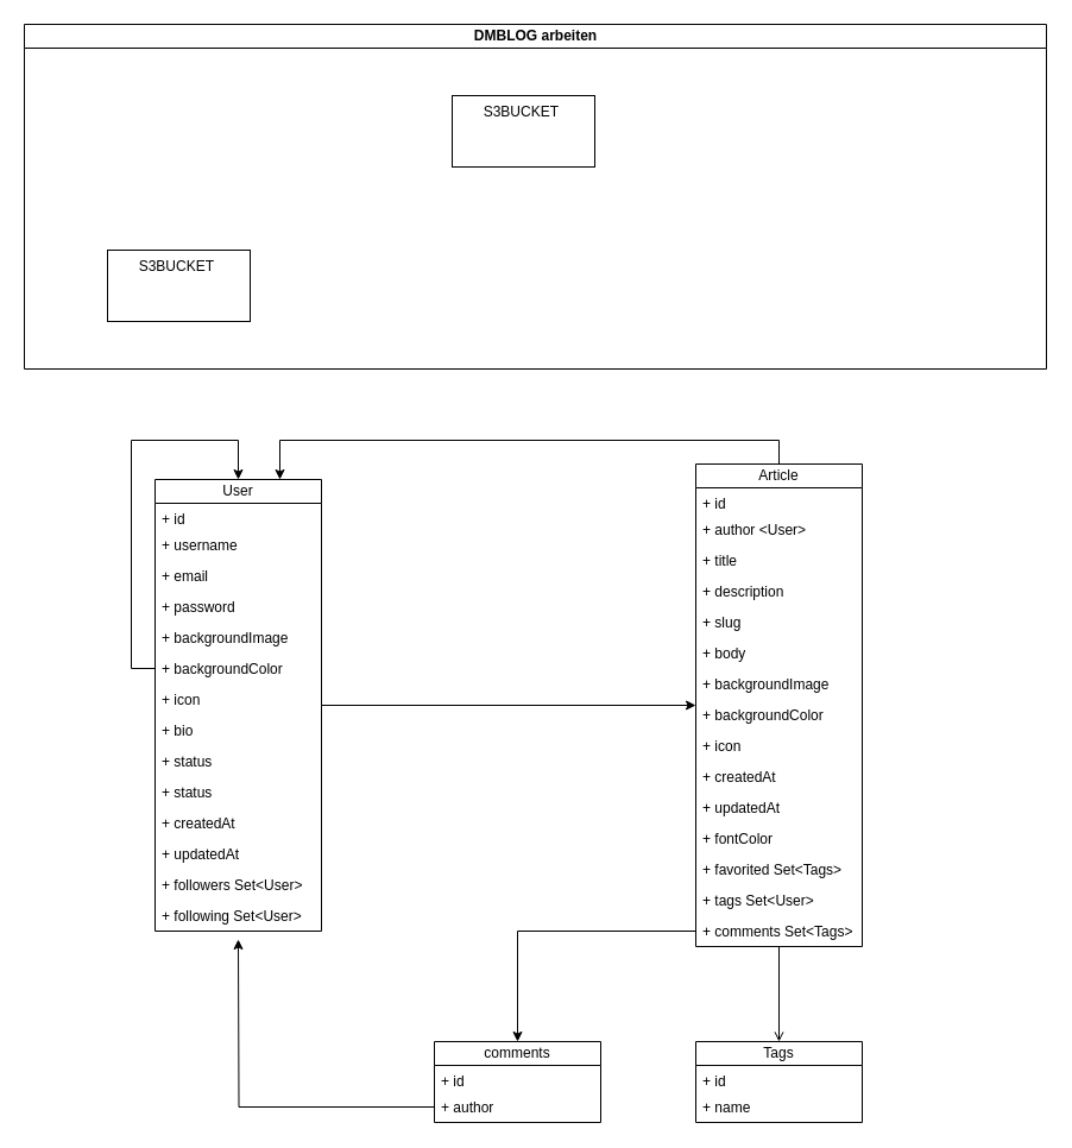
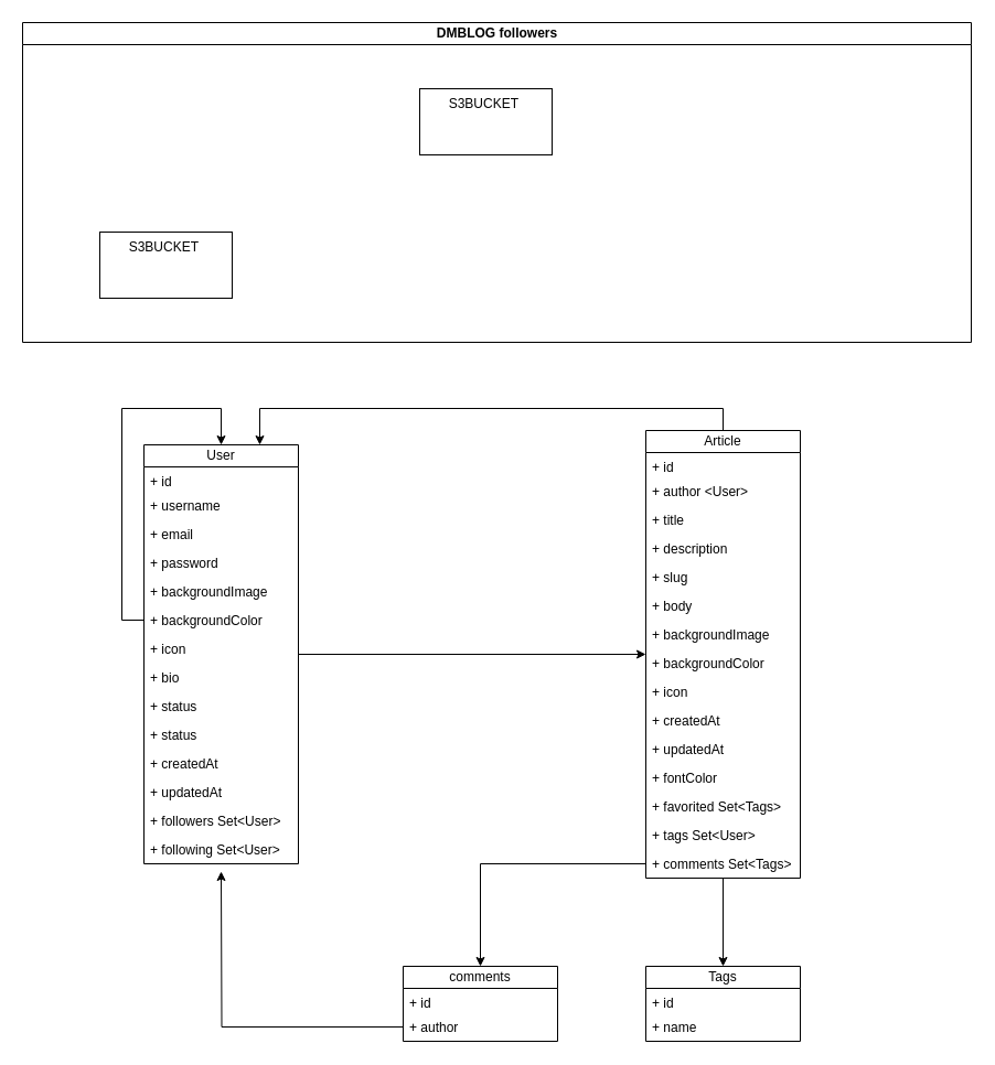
  <mxCell id="0" />
  <mxCell id="1" parent="0" />
- <mxCell id="2" value="DMBLOG arbeiten" style="swimlane;html=1;startSize=20;horizontal=1;containerType=tree;glass=0;" parent="1" vertex="1"><mxGeometry x="20" y="20" width="860" height="290" as="geometry" /></mxCell>
+ <mxCell id="2" value="DMBLOG followers" style="swimlane;html=1;startSize=20;horizontal=1;containerType=tree;glass=0;" parent="1" vertex="1"><mxGeometry x="20" y="20" width="860" height="290" as="geometry" /></mxCell>
  <mxCell id="3" value="S3BUCKET&amp;nbsp;" style="rounded=0;whiteSpace=wrap;html=1;verticalAlign=top;" vertex="1" parent="2"><mxGeometry x="70" y="190" width="120" height="60" as="geometry" /></mxCell>
  <mxCell id="4" value="S3BUCKET&amp;nbsp;" style="rounded=0;whiteSpace=wrap;html=1;verticalAlign=top;" vertex="1" parent="2"><mxGeometry x="360" y="60" width="120" height="60" as="geometry" /></mxCell>
  <mxCell id="5" value="" style="edgeStyle=orthogonalEdgeStyle;rounded=0;orthogonalLoop=1;jettySize=auto;html=1;" edge="1" parent="1" source="6" target="24"><mxGeometry relative="1" as="geometry" /></mxCell>
  <mxCell id="6" value="User" style="swimlane;fontStyle=0;childLayout=stackLayout;horizontal=1;startSize=20;fillColor=none;horizontalStack=0;resizeParent=1;resizeParentMax=0;resizeLast=0;collapsible=1;marginBottom=0;whiteSpace=wrap;html=1;" vertex="1" parent="1"><mxGeometry x="130" y="403" width="140" height="380" as="geometry"><mxRectangle x="340" y="390" width="70" height="30" as="alternateBounds" /></mxGeometry></mxCell>
  <mxCell id="7" value="+ id&lt;span style=&quot;color: rgba(0, 0, 0, 0); font-family: monospace; font-size: 0px; text-wrap: nowrap;&quot;&gt;%3CmxGraphModel%3E%3Croot%3E%3CmxCell%20id%3D%220%22%2F%3E%3CmxCell%20id%3D%221%22%20parent%3D%220%22%2F%3E%3CmxCell%20id%3D%222%22%20value%3D%22%2B%20Password%22%20style%3D%22text%3BstrokeColor%3Dnone%3BfillColor%3Dnone%3Balign%3Dleft%3BverticalAlign%3Dtop%3BspacingLeft%3D4%3BspacingRight%3D4%3Boverflow%3Dhidden%3Brotatable%3D0%3Bpoints%3D%5B%5B0%2C0.5%5D%2C%5B1%2C0.5%5D%5D%3BportConstraint%3Deastwest%3BwhiteSpace%3Dwrap%3Bhtml%3D1%3B%22%20vertex%3D%221%22%20parent%3D%221%22%3E%3CmxGeometry%20x%3D%22340%22%20y%3D%22458%22%20width%3D%22140%22%20height%3D%2226%22%20as%3D%22geometry%22%2F%3E%3C%2FmxCell%3E%3C%2Froot%3E%3C%2FmxGraphModel%3E&lt;/span&gt;" style="text;strokeColor=none;fillColor=none;align=left;verticalAlign=top;spacingLeft=4;spacingRight=4;overflow=hidden;rotatable=0;points=[[0,0.5],[1,0.5]];portConstraint=eastwest;whiteSpace=wrap;html=1;" vertex="1" parent="6"><mxGeometry y="20" width="140" height="22" as="geometry" /></mxCell>
  <mxCell id="8" value="+ username" style="text;strokeColor=none;fillColor=none;align=left;verticalAlign=top;spacingLeft=4;spacingRight=4;overflow=hidden;rotatable=0;points=[[0,0.5],[1,0.5]];portConstraint=eastwest;whiteSpace=wrap;html=1;" vertex="1" parent="6"><mxGeometry y="42" width="140" height="26" as="geometry" /></mxCell>
  <mxCell id="9" value="+ email" style="text;strokeColor=none;fillColor=none;align=left;verticalAlign=top;spacingLeft=4;spacingRight=4;overflow=hidden;rotatable=0;points=[[0,0.5],[1,0.5]];portConstraint=eastwest;whiteSpace=wrap;html=1;" vertex="1" parent="6"><mxGeometry y="68" width="140" height="26" as="geometry" /></mxCell>
  <mxCell id="10" value="+ password" style="text;strokeColor=none;fillColor=none;align=left;verticalAlign=top;spacingLeft=4;spacingRight=4;overflow=hidden;rotatable=0;points=[[0,0.5],[1,0.5]];portConstraint=eastwest;whiteSpace=wrap;html=1;" vertex="1" parent="6"><mxGeometry y="94" width="140" height="26" as="geometry" /></mxCell>
  <mxCell id="11" value="+ backgroundImage" style="text;strokeColor=none;fillColor=none;align=left;verticalAlign=top;spacingLeft=4;spacingRight=4;overflow=hidden;rotatable=0;points=[[0,0.5],[1,0.5]];portConstraint=eastwest;whiteSpace=wrap;html=1;" vertex="1" parent="6"><mxGeometry y="120" width="140" height="26" as="geometry" /></mxCell>
  <mxCell id="12" style="edgeStyle=orthogonalEdgeStyle;rounded=0;orthogonalLoop=1;jettySize=auto;html=1;" edge="1" parent="6" source="13" target="6"><mxGeometry relative="1" as="geometry"><Array as="points"><mxPoint x="-20" y="159" /><mxPoint x="-20" y="-33" /><mxPoint x="70" y="-33" /></Array></mxGeometry></mxCell>
  <mxCell id="13" value="+ backgroundColor" style="text;strokeColor=none;fillColor=none;align=left;verticalAlign=top;spacingLeft=4;spacingRight=4;overflow=hidden;rotatable=0;points=[[0,0.5],[1,0.5]];portConstraint=eastwest;whiteSpace=wrap;html=1;" vertex="1" parent="6"><mxGeometry y="146" width="140" height="26" as="geometry" /></mxCell>
  <mxCell id="14" value="+ icon" style="text;strokeColor=none;fillColor=none;align=left;verticalAlign=top;spacingLeft=4;spacingRight=4;overflow=hidden;rotatable=0;points=[[0,0.5],[1,0.5]];portConstraint=eastwest;whiteSpace=wrap;html=1;" vertex="1" parent="6"><mxGeometry y="172" width="140" height="26" as="geometry" /></mxCell>
  <mxCell id="15" value="+ bio" style="text;strokeColor=none;fillColor=none;align=left;verticalAlign=top;spacingLeft=4;spacingRight=4;overflow=hidden;rotatable=0;points=[[0,0.5],[1,0.5]];portConstraint=eastwest;whiteSpace=wrap;html=1;" vertex="1" parent="6"><mxGeometry y="198" width="140" height="26" as="geometry" /></mxCell>
  <mxCell id="16" value="+ status" style="text;strokeColor=none;fillColor=none;align=left;verticalAlign=top;spacingLeft=4;spacingRight=4;overflow=hidden;rotatable=0;points=[[0,0.5],[1,0.5]];portConstraint=eastwest;whiteSpace=wrap;html=1;" vertex="1" parent="6"><mxGeometry y="224" width="140" height="26" as="geometry" /></mxCell>
  <mxCell id="17" value="+ status" style="text;strokeColor=none;fillColor=none;align=left;verticalAlign=top;spacingLeft=4;spacingRight=4;overflow=hidden;rotatable=0;points=[[0,0.5],[1,0.5]];portConstraint=eastwest;whiteSpace=wrap;html=1;" vertex="1" parent="6"><mxGeometry y="250" width="140" height="26" as="geometry" /></mxCell>
  <mxCell id="18" value="+ createdAt" style="text;strokeColor=none;fillColor=none;align=left;verticalAlign=top;spacingLeft=4;spacingRight=4;overflow=hidden;rotatable=0;points=[[0,0.5],[1,0.5]];portConstraint=eastwest;whiteSpace=wrap;html=1;" vertex="1" parent="6"><mxGeometry y="276" width="140" height="26" as="geometry" /></mxCell>
  <mxCell id="19" value="+ updatedAt" style="text;strokeColor=none;fillColor=none;align=left;verticalAlign=top;spacingLeft=4;spacingRight=4;overflow=hidden;rotatable=0;points=[[0,0.5],[1,0.5]];portConstraint=eastwest;whiteSpace=wrap;html=1;" vertex="1" parent="6"><mxGeometry y="302" width="140" height="26" as="geometry" /></mxCell>
  <mxCell id="20" value="+ followers Set&amp;lt;User&amp;gt;" style="text;strokeColor=none;fillColor=none;align=left;verticalAlign=top;spacingLeft=4;spacingRight=4;overflow=hidden;rotatable=0;points=[[0,0.5],[1,0.5]];portConstraint=eastwest;whiteSpace=wrap;html=1;" vertex="1" parent="6"><mxGeometry y="328" width="140" height="26" as="geometry" /></mxCell>
  <mxCell id="21" value="+ following Set&amp;lt;User&amp;gt;" style="text;strokeColor=none;fillColor=none;align=left;verticalAlign=top;spacingLeft=4;spacingRight=4;overflow=hidden;rotatable=0;points=[[0,0.5],[1,0.5]];portConstraint=eastwest;whiteSpace=wrap;html=1;" vertex="1" parent="6"><mxGeometry y="354" width="140" height="26" as="geometry" /></mxCell>
  <mxCell id="22" style="edgeStyle=orthogonalEdgeStyle;rounded=0;orthogonalLoop=1;jettySize=auto;html=1;entryX=0.75;entryY=0;entryDx=0;entryDy=0;" edge="1" parent="1" source="24" target="6"><mxGeometry relative="1" as="geometry"><mxPoint x="470" y="380" as="targetPoint" /><Array as="points"><mxPoint x="655" y="370" /><mxPoint x="235" y="370" /></Array></mxGeometry></mxCell>
- <mxCell id="23" value="" style="edgeStyle=orthogonalEdgeStyle;rounded=0;orthogonalLoop=1;jettySize=auto;html=1;endArrow=open;" edge="1" parent="1" source="24" target="40"><mxGeometry relative="1" as="geometry" /></mxCell>
+ <mxCell id="23" value="" style="edgeStyle=orthogonalEdgeStyle;rounded=0;orthogonalLoop=1;jettySize=auto;html=1;" edge="1" parent="1" source="24" target="40"><mxGeometry relative="1" as="geometry" /></mxCell>
  <mxCell id="24" value="Article" style="swimlane;fontStyle=0;childLayout=stackLayout;horizontal=1;startSize=20;fillColor=none;horizontalStack=0;resizeParent=1;resizeParentMax=0;resizeLast=0;collapsible=1;marginBottom=0;whiteSpace=wrap;html=1;" vertex="1" parent="1"><mxGeometry x="585" y="390" width="140" height="406" as="geometry"><mxRectangle x="340" y="390" width="70" height="30" as="alternateBounds" /></mxGeometry></mxCell>
  <mxCell id="25" value="+ id&lt;span style=&quot;color: rgba(0, 0, 0, 0); font-family: monospace; font-size: 0px; text-wrap: nowrap;&quot;&gt;%3CmxGraphModel%3E%3Croot%3E%3CmxCell%20id%3D%220%22%2F%3E%3CmxCell%20id%3D%221%22%20parent%3D%220%22%2F%3E%3CmxCell%20id%3D%222%22%20value%3D%22%2B%20Password%22%20style%3D%22text%3BstrokeColor%3Dnone%3BfillColor%3Dnone%3Balign%3Dleft%3BverticalAlign%3Dtop%3BspacingLeft%3D4%3BspacingRight%3D4%3Boverflow%3Dhidden%3Brotatable%3D0%3Bpoints%3D%5B%5B0%2C0.5%5D%2C%5B1%2C0.5%5D%5D%3BportConstraint%3Deastwest%3BwhiteSpace%3Dwrap%3Bhtml%3D1%3B%22%20vertex%3D%221%22%20parent%3D%221%22%3E%3CmxGeometry%20x%3D%22340%22%20y%3D%22458%22%20width%3D%22140%22%20height%3D%2226%22%20as%3D%22geometry%22%2F%3E%3C%2FmxCell%3E%3C%2Froot%3E%3C%2FmxGraphModel%3E&lt;/span&gt;" style="text;strokeColor=none;fillColor=none;align=left;verticalAlign=top;spacingLeft=4;spacingRight=4;overflow=hidden;rotatable=0;points=[[0,0.5],[1,0.5]];portConstraint=eastwest;whiteSpace=wrap;html=1;" vertex="1" parent="24"><mxGeometry y="20" width="140" height="22" as="geometry" /></mxCell>
  <mxCell id="26" value="+ author &amp;lt;User&amp;gt;" style="text;strokeColor=none;fillColor=none;align=left;verticalAlign=top;spacingLeft=4;spacingRight=4;overflow=hidden;rotatable=0;points=[[0,0.5],[1,0.5]];portConstraint=eastwest;whiteSpace=wrap;html=1;" vertex="1" parent="24"><mxGeometry y="42" width="140" height="26" as="geometry" /></mxCell>
  <mxCell id="27" value="+ title" style="text;strokeColor=none;fillColor=none;align=left;verticalAlign=top;spacingLeft=4;spacingRight=4;overflow=hidden;rotatable=0;points=[[0,0.5],[1,0.5]];portConstraint=eastwest;whiteSpace=wrap;html=1;" vertex="1" parent="24"><mxGeometry y="68" width="140" height="26" as="geometry" /></mxCell>
  <mxCell id="28" value="+ description" style="text;strokeColor=none;fillColor=none;align=left;verticalAlign=top;spacingLeft=4;spacingRight=4;overflow=hidden;rotatable=0;points=[[0,0.5],[1,0.5]];portConstraint=eastwest;whiteSpace=wrap;html=1;" vertex="1" parent="24"><mxGeometry y="94" width="140" height="26" as="geometry" /></mxCell>
  <mxCell id="29" value="+ slug" style="text;strokeColor=none;fillColor=none;align=left;verticalAlign=top;spacingLeft=4;spacingRight=4;overflow=hidden;rotatable=0;points=[[0,0.5],[1,0.5]];portConstraint=eastwest;whiteSpace=wrap;html=1;" vertex="1" parent="24"><mxGeometry y="120" width="140" height="26" as="geometry" /></mxCell>
  <mxCell id="30" value="+ body" style="text;strokeColor=none;fillColor=none;align=left;verticalAlign=top;spacingLeft=4;spacingRight=4;overflow=hidden;rotatable=0;points=[[0,0.5],[1,0.5]];portConstraint=eastwest;whiteSpace=wrap;html=1;" vertex="1" parent="24"><mxGeometry y="146" width="140" height="26" as="geometry" /></mxCell>
  <mxCell id="31" value="+ backgroundImage" style="text;strokeColor=none;fillColor=none;align=left;verticalAlign=top;spacingLeft=4;spacingRight=4;overflow=hidden;rotatable=0;points=[[0,0.5],[1,0.5]];portConstraint=eastwest;whiteSpace=wrap;html=1;" vertex="1" parent="24"><mxGeometry y="172" width="140" height="26" as="geometry" /></mxCell>
  <mxCell id="32" value="+ backgroundColor" style="text;strokeColor=none;fillColor=none;align=left;verticalAlign=top;spacingLeft=4;spacingRight=4;overflow=hidden;rotatable=0;points=[[0,0.5],[1,0.5]];portConstraint=eastwest;whiteSpace=wrap;html=1;" vertex="1" parent="24"><mxGeometry y="198" width="140" height="26" as="geometry" /></mxCell>
  <mxCell id="33" value="+ icon" style="text;strokeColor=none;fillColor=none;align=left;verticalAlign=top;spacingLeft=4;spacingRight=4;overflow=hidden;rotatable=0;points=[[0,0.5],[1,0.5]];portConstraint=eastwest;whiteSpace=wrap;html=1;" vertex="1" parent="24"><mxGeometry y="224" width="140" height="26" as="geometry" /></mxCell>
  <mxCell id="34" value="+ createdAt" style="text;strokeColor=none;fillColor=none;align=left;verticalAlign=top;spacingLeft=4;spacingRight=4;overflow=hidden;rotatable=0;points=[[0,0.5],[1,0.5]];portConstraint=eastwest;whiteSpace=wrap;html=1;" vertex="1" parent="24"><mxGeometry y="250" width="140" height="26" as="geometry" /></mxCell>
  <mxCell id="35" value="+ updatedAt" style="text;strokeColor=none;fillColor=none;align=left;verticalAlign=top;spacingLeft=4;spacingRight=4;overflow=hidden;rotatable=0;points=[[0,0.5],[1,0.5]];portConstraint=eastwest;whiteSpace=wrap;html=1;" vertex="1" parent="24"><mxGeometry y="276" width="140" height="26" as="geometry" /></mxCell>
  <mxCell id="36" value="+ fontColor" style="text;strokeColor=none;fillColor=none;align=left;verticalAlign=top;spacingLeft=4;spacingRight=4;overflow=hidden;rotatable=0;points=[[0,0.5],[1,0.5]];portConstraint=eastwest;whiteSpace=wrap;html=1;" vertex="1" parent="24"><mxGeometry y="302" width="140" height="26" as="geometry" /></mxCell>
  <mxCell id="37" value="+ favorited Set&amp;lt;Tags&amp;gt;" style="text;strokeColor=none;fillColor=none;align=left;verticalAlign=top;spacingLeft=4;spacingRight=4;overflow=hidden;rotatable=0;points=[[0,0.5],[1,0.5]];portConstraint=eastwest;whiteSpace=wrap;html=1;" vertex="1" parent="24"><mxGeometry y="328" width="140" height="26" as="geometry" /></mxCell>
  <mxCell id="38" value="+ tags Set&amp;lt;User&amp;gt;" style="text;strokeColor=none;fillColor=none;align=left;verticalAlign=top;spacingLeft=4;spacingRight=4;overflow=hidden;rotatable=0;points=[[0,0.5],[1,0.5]];portConstraint=eastwest;whiteSpace=wrap;html=1;" vertex="1" parent="24"><mxGeometry y="354" width="140" height="26" as="geometry" /></mxCell>
  <mxCell id="39" value="+ comments Set&amp;lt;Tags&amp;gt;" style="text;strokeColor=none;fillColor=none;align=left;verticalAlign=top;spacingLeft=4;spacingRight=4;overflow=hidden;rotatable=0;points=[[0,0.5],[1,0.5]];portConstraint=eastwest;whiteSpace=wrap;html=1;" vertex="1" parent="24"><mxGeometry y="380" width="140" height="26" as="geometry" /></mxCell>
  <mxCell id="40" value="Tags" style="swimlane;fontStyle=0;childLayout=stackLayout;horizontal=1;startSize=20;fillColor=none;horizontalStack=0;resizeParent=1;resizeParentMax=0;resizeLast=0;collapsible=1;marginBottom=0;whiteSpace=wrap;html=1;" vertex="1" parent="1"><mxGeometry x="585" y="876" width="140" height="68" as="geometry"><mxRectangle x="340" y="390" width="70" height="30" as="alternateBounds" /></mxGeometry></mxCell>
  <mxCell id="41" value="+ id&lt;span style=&quot;color: rgba(0, 0, 0, 0); font-family: monospace; font-size: 0px; text-wrap: nowrap;&quot;&gt;%3CmxGraphModel%3E%3Croot%3E%3CmxCell%20id%3D%220%22%2F%3E%3CmxCell%20id%3D%221%22%20parent%3D%220%22%2F%3E%3CmxCell%20id%3D%222%22%20value%3D%22%2B%20Password%22%20style%3D%22text%3BstrokeColor%3Dnone%3BfillColor%3Dnone%3Balign%3Dleft%3BverticalAlign%3Dtop%3BspacingLeft%3D4%3BspacingRight%3D4%3Boverflow%3Dhidden%3Brotatable%3D0%3Bpoints%3D%5B%5B0%2C0.5%5D%2C%5B1%2C0.5%5D%5D%3BportConstraint%3Deastwest%3BwhiteSpace%3Dwrap%3Bhtml%3D1%3B%22%20vertex%3D%221%22%20parent%3D%221%22%3E%3CmxGeometry%20x%3D%22340%22%20y%3D%22458%22%20width%3D%22140%22%20height%3D%2226%22%20as%3D%22geometry%22%2F%3E%3C%2FmxCell%3E%3C%2Froot%3E%3C%2FmxGraphModel%3E&lt;/span&gt;" style="text;strokeColor=none;fillColor=none;align=left;verticalAlign=top;spacingLeft=4;spacingRight=4;overflow=hidden;rotatable=0;points=[[0,0.5],[1,0.5]];portConstraint=eastwest;whiteSpace=wrap;html=1;" vertex="1" parent="40"><mxGeometry y="20" width="140" height="22" as="geometry" /></mxCell>
  <mxCell id="42" value="+ name" style="text;strokeColor=none;fillColor=none;align=left;verticalAlign=top;spacingLeft=4;spacingRight=4;overflow=hidden;rotatable=0;points=[[0,0.5],[1,0.5]];portConstraint=eastwest;whiteSpace=wrap;html=1;" vertex="1" parent="40"><mxGeometry y="42" width="140" height="26" as="geometry" /></mxCell>
  <mxCell id="43" value="comments" style="swimlane;fontStyle=0;childLayout=stackLayout;horizontal=1;startSize=20;fillColor=none;horizontalStack=0;resizeParent=1;resizeParentMax=0;resizeLast=0;collapsible=1;marginBottom=0;whiteSpace=wrap;html=1;" vertex="1" parent="1"><mxGeometry x="365" y="876" width="140" height="68" as="geometry"><mxRectangle x="340" y="390" width="70" height="30" as="alternateBounds" /></mxGeometry></mxCell>
  <mxCell id="44" value="+ id&lt;span style=&quot;color: rgba(0, 0, 0, 0); font-family: monospace; font-size: 0px; text-wrap: nowrap;&quot;&gt;%3CmxGraphModel%3E%3Croot%3E%3CmxCell%20id%3D%220%22%2F%3E%3CmxCell%20id%3D%221%22%20parent%3D%220%22%2F%3E%3CmxCell%20id%3D%222%22%20value%3D%22%2B%20Password%22%20style%3D%22text%3BstrokeColor%3Dnone%3BfillColor%3Dnone%3Balign%3Dleft%3BverticalAlign%3Dtop%3BspacingLeft%3D4%3BspacingRight%3D4%3Boverflow%3Dhidden%3Brotatable%3D0%3Bpoints%3D%5B%5B0%2C0.5%5D%2C%5B1%2C0.5%5D%5D%3BportConstraint%3Deastwest%3BwhiteSpace%3Dwrap%3Bhtml%3D1%3B%22%20vertex%3D%221%22%20parent%3D%221%22%3E%3CmxGeometry%20x%3D%22340%22%20y%3D%22458%22%20width%3D%22140%22%20height%3D%2226%22%20as%3D%22geometry%22%2F%3E%3C%2FmxCell%3E%3C%2Froot%3E%3C%2FmxGraphModel%3E&lt;/span&gt;" style="text;strokeColor=none;fillColor=none;align=left;verticalAlign=top;spacingLeft=4;spacingRight=4;overflow=hidden;rotatable=0;points=[[0,0.5],[1,0.5]];portConstraint=eastwest;whiteSpace=wrap;html=1;" vertex="1" parent="43"><mxGeometry y="20" width="140" height="22" as="geometry" /></mxCell>
  <mxCell id="45" style="edgeStyle=orthogonalEdgeStyle;rounded=0;orthogonalLoop=1;jettySize=auto;html=1;" edge="1" parent="43" source="46"><mxGeometry relative="1" as="geometry"><mxPoint x="-165" y="-86" as="targetPoint" /></mxGeometry></mxCell>
  <mxCell id="46" value="+ author" style="text;strokeColor=none;fillColor=none;align=left;verticalAlign=top;spacingLeft=4;spacingRight=4;overflow=hidden;rotatable=0;points=[[0,0.5],[1,0.5]];portConstraint=eastwest;whiteSpace=wrap;html=1;" vertex="1" parent="43"><mxGeometry y="42" width="140" height="26" as="geometry" /></mxCell>
  <mxCell id="47" style="edgeStyle=orthogonalEdgeStyle;rounded=0;orthogonalLoop=1;jettySize=auto;html=1;entryX=0.5;entryY=0;entryDx=0;entryDy=0;" edge="1" parent="1" source="39" target="43"><mxGeometry relative="1" as="geometry" /></mxCell>
